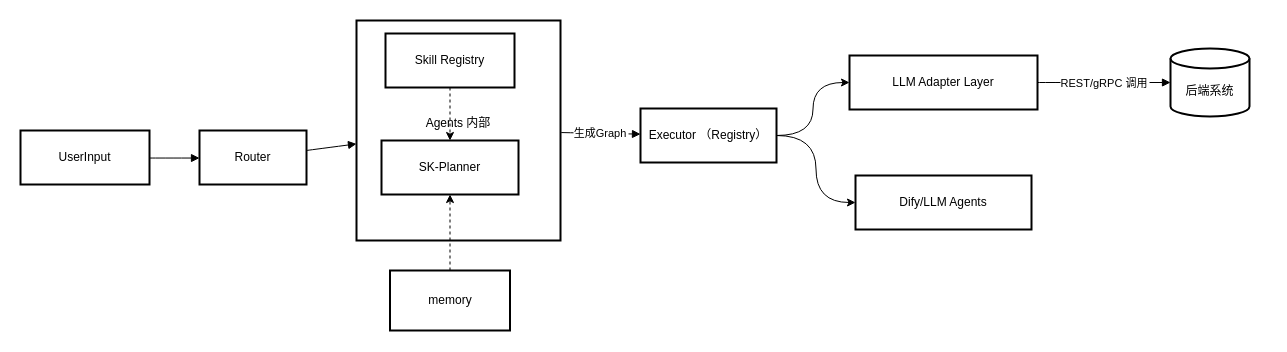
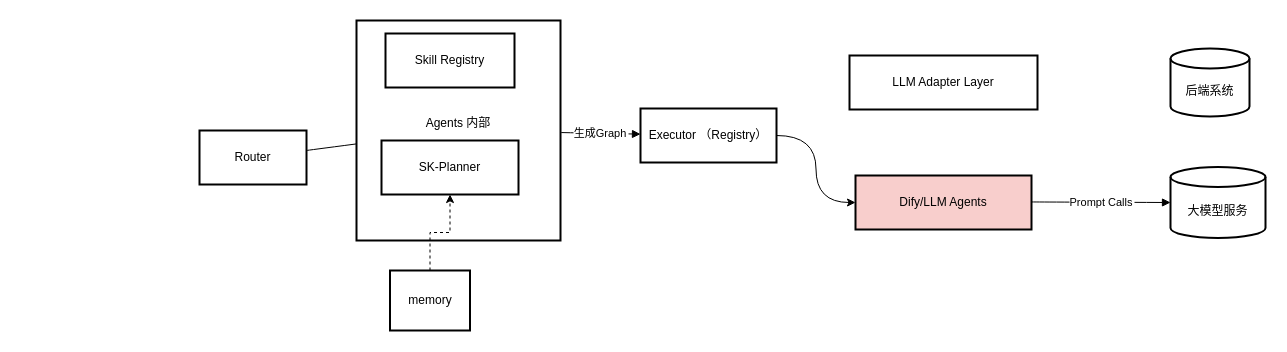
  <mxCell id="0" />
  <mxCell id="1" parent="0" />
  <mxCell id="2" value="Agents 内部&#10;" style="whiteSpace=wrap;strokeWidth=2;" vertex="1" parent="1"><mxGeometry x="356" y="20" width="204" height="220" as="geometry" /></mxCell>
- <mxCell id="3" value="UserInput" style="whiteSpace=wrap;strokeWidth=2;" vertex="1" parent="1"><mxGeometry x="20" y="130" width="129" height="54" as="geometry" /></mxCell>
  <mxCell id="4" value="Router" style="whiteSpace=wrap;strokeWidth=2;" vertex="1" parent="1"><mxGeometry x="199" y="130" width="107" height="54" as="geometry" /></mxCell>
- <mxCell id="5" style="edgeStyle=orthogonalEdgeStyle;rounded=0;orthogonalLoop=1;jettySize=auto;html=1;entryX=0;entryY=0.5;entryDx=0;entryDy=0;curved=1;" edge="1" parent="1" source="7" target="11"><mxGeometry relative="1" as="geometry" /></mxCell>
  <mxCell id="6" style="edgeStyle=orthogonalEdgeStyle;rounded=0;orthogonalLoop=1;jettySize=auto;html=1;entryX=0;entryY=0.5;entryDx=0;entryDy=0;curved=1;" edge="1" parent="1" source="7" target="12"><mxGeometry relative="1" as="geometry" /></mxCell>
  <mxCell id="7" value="Executor （Registry）" style="whiteSpace=wrap;strokeWidth=2;" vertex="1" parent="1"><mxGeometry x="640" y="108" width="136" height="54" as="geometry" /></mxCell>
  <mxCell id="8" value="SK-Planner" style="whiteSpace=wrap;strokeWidth=2;" vertex="1" parent="1"><mxGeometry x="381" y="140" width="137" height="54" as="geometry" /></mxCell>
- <mxCell id="9" value="" style="edgeStyle=orthogonalEdgeStyle;rounded=0;orthogonalLoop=1;jettySize=auto;html=1;dashed=1;" edge="1" parent="1" source="10" target="8"><mxGeometry relative="1" as="geometry" /></mxCell>
  <mxCell id="10" value="Skill Registry" style="whiteSpace=wrap;strokeWidth=2;" vertex="1" parent="1"><mxGeometry x="385" y="33" width="129" height="54" as="geometry" /></mxCell>
  <mxCell id="11" value="LLM Adapter Layer" style="whiteSpace=wrap;strokeWidth=2;" vertex="1" parent="1"><mxGeometry x="849" y="55" width="188" height="54" as="geometry" /></mxCell>
- <mxCell id="12" value="Dify/LLM Agents" style="whiteSpace=wrap;strokeWidth=2;" vertex="1" parent="1"><mxGeometry x="855" y="175" width="176" height="54" as="geometry" /></mxCell>
+ <mxCell id="12" value="Dify/LLM Agents" style="whiteSpace=wrap;strokeWidth=2;fillColor=#f8cecc;" vertex="1" parent="1"><mxGeometry x="855" y="175" width="176" height="54" as="geometry" /></mxCell>
  <mxCell id="13" value="后端系统" style="shape=cylinder3;boundedLbl=1;backgroundOutline=1;size=10;strokeWidth=2;whiteSpace=wrap;" vertex="1" parent="1"><mxGeometry x="1170" y="48" width="79" height="68" as="geometry" /></mxCell>
- <mxCell id="15" value="" style="curved=1;startArrow=none;endArrow=block;exitX=1;exitY=0.51;entryX=0;entryY=0.51;rounded=0;" edge="1" parent="1" source="3" target="4"><mxGeometry relative="1" as="geometry"><Array as="points" /></mxGeometry></mxCell>
- <mxCell id="16" value="REST/gRPC 调用" style="curved=1;startArrow=none;endArrow=block;exitX=1;exitY=0.5;entryX=0;entryY=0.5;rounded=0;" edge="1" parent="1" source="11" target="13"><mxGeometry relative="1" as="geometry"><Array as="points" /></mxGeometry></mxCell>
- <mxCell id="18" value="" style="curved=1;startArrow=none;endArrow=block;rounded=0;" edge="1" parent="1" source="4" target="2"><mxGeometry relative="1" as="geometry"><Array as="points" /></mxGeometry></mxCell>
+ <mxCell id="14" value="大模型服务" style="shape=cylinder3;boundedLbl=1;backgroundOutline=1;size=10;strokeWidth=2;whiteSpace=wrap;" vertex="1" parent="1"><mxGeometry x="1170" y="166.5" width="95" height="71" as="geometry" /></mxCell>
+ <mxCell id="17" value="Prompt Calls" style="curved=1;startArrow=none;endArrow=block;exitX=1;exitY=0.49;entryX=0;entryY=0.5;rounded=0;" edge="1" parent="1" source="12" target="14"><mxGeometry relative="1" as="geometry"><Array as="points" /></mxGeometry></mxCell>
+ <mxCell id="18" value="" style="curved=1;startArrow=none;endArrow=none;rounded=0;" edge="1" parent="1" source="4" target="2"><mxGeometry relative="1" as="geometry"><Array as="points" /></mxGeometry></mxCell>
  <mxCell id="19" value="生成Graph" style="curved=1;startArrow=none;endArrow=block;rounded=0;" edge="1" parent="1" source="2" target="7"><mxGeometry relative="1" as="geometry"><Array as="points" /></mxGeometry></mxCell>
  <mxCell id="20" value="" style="edgeStyle=orthogonalEdgeStyle;rounded=0;orthogonalLoop=1;jettySize=auto;html=1;dashed=1;" edge="1" parent="1" source="21" target="8"><mxGeometry relative="1" as="geometry" /></mxCell>
- <mxCell id="21" value="memory" style="whiteSpace=wrap;html=1;strokeWidth=2;" vertex="1" parent="1"><mxGeometry x="389.5" y="270" width="120" height="60" as="geometry" /></mxCell>
+ <mxCell id="21" value="memory" style="whiteSpace=wrap;html=1;strokeWidth=2;" vertex="1" parent="1"><mxGeometry x="389.5" y="270" width="80" height="60" as="geometry" /></mxCell>
